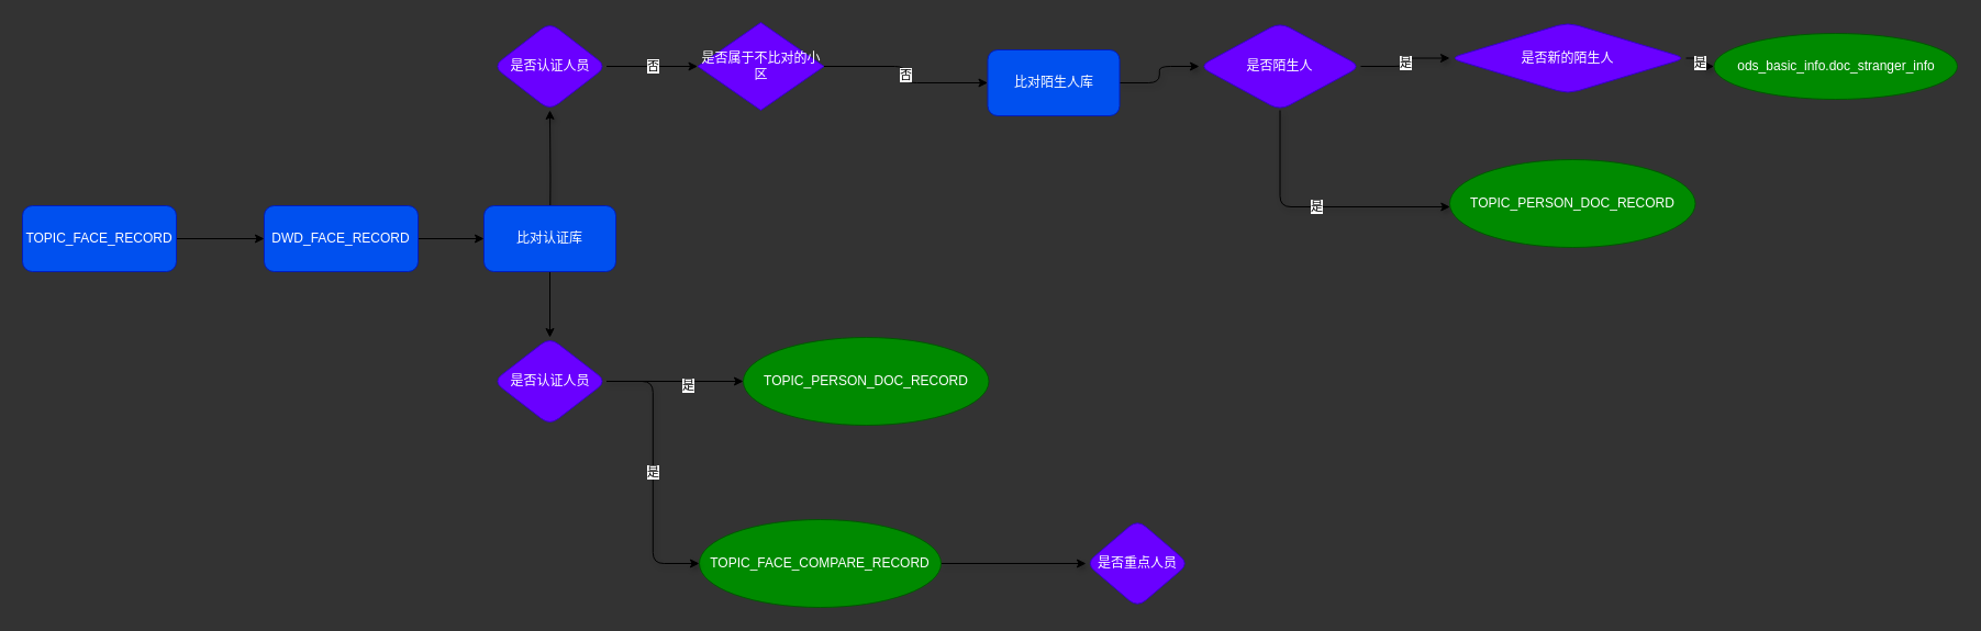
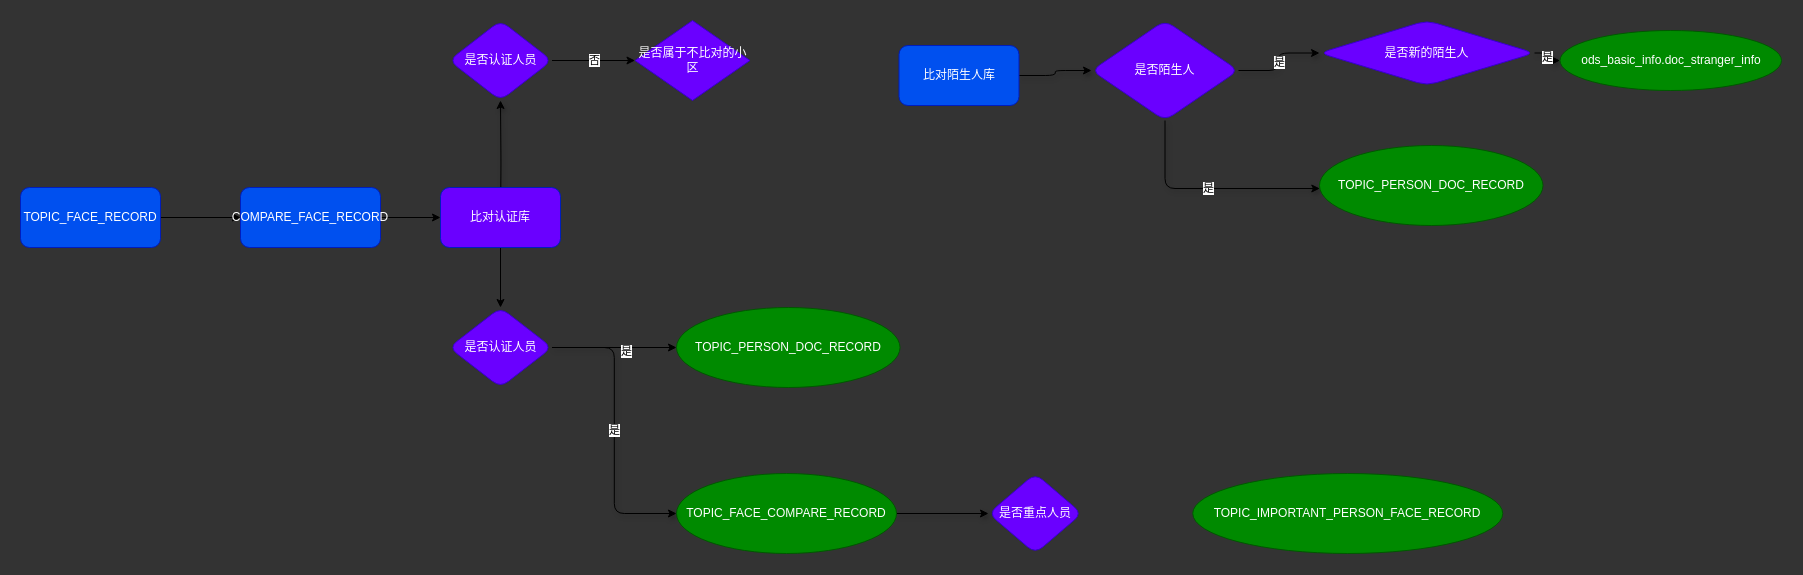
  <mxCell id="0" />
  <mxCell id="1" parent="0" />
  <mxCell id="2" value="" style="edgeStyle=none;html=1;" parent="1" source="21" edge="1"><mxGeometry relative="1" as="geometry"><mxPoint x="170" y="217" as="sourcePoint" /><mxPoint x="240" y="217" as="targetPoint" /></mxGeometry></mxCell>
  <mxCell id="3" value="" style="edgeStyle=none;html=1;" parent="1" source="20" target="6" edge="1"><mxGeometry relative="1" as="geometry"><mxPoint x="390" y="217" as="sourcePoint" /></mxGeometry></mxCell>
  <mxCell id="4" value="" style="edgeStyle=none;html=1;" parent="1" source="6" target="28" edge="1"><mxGeometry relative="1" as="geometry" /></mxCell>
  <mxCell id="5" style="edgeStyle=orthogonalEdgeStyle;html=1;exitX=0.5;exitY=0;exitDx=0;exitDy=0;shadow=1;fontColor=default;" edge="1" parent="1" target="25"><mxGeometry relative="1" as="geometry"><mxPoint x="500" y="225" as="sourcePoint" /></mxGeometry></mxCell>
- <mxCell id="6" value="比对认证库" style="whiteSpace=wrap;html=1;rounded=1;fillColor=#0050ef;fontColor=#ffffff;strokeColor=#001DBC;" parent="1" vertex="1"><mxGeometry x="440" y="187" width="120" height="60" as="geometry" /></mxCell>
+ <mxCell id="6" value="比对认证库" style="whiteSpace=wrap;html=1;rounded=1;fillColor=#6a00ff;fontColor=#ffffff;strokeColor=#001DBC;" parent="1" vertex="1"><mxGeometry x="440" y="187" width="120" height="60" as="geometry" /></mxCell>
  <mxCell id="7" style="edgeStyle=orthogonalEdgeStyle;html=1;entryX=0;entryY=0.5;entryDx=0;entryDy=0;startArrow=none;" edge="1" parent="1" source="28" target="16"><mxGeometry relative="1" as="geometry"><mxPoint x="514" y="441" as="sourcePoint" /><mxPoint x="671.5" y="537" as="targetPoint" /><Array as="points" /></mxGeometry></mxCell>
  <mxCell id="8" value="是" style="edgeLabel;html=1;align=center;verticalAlign=middle;resizable=0;points=[];" vertex="1" connectable="0" parent="7"><mxGeometry x="0.189" y="-3" relative="1" as="geometry"><mxPoint as="offset" /></mxGeometry></mxCell>
  <mxCell id="9" value="是否重点人员" style="rhombus;whiteSpace=wrap;html=1;rounded=1;fillColor=#6a00ff;fontColor=#ffffff;strokeColor=#3700CC;" parent="1" vertex="1"><mxGeometry x="988" y="473" width="93.5" height="80" as="geometry" /></mxCell>
- <mxCell id="10" value="否" style="edgeStyle=orthogonalEdgeStyle;html=1;exitX=1;exitY=0.5;exitDx=0;exitDy=0;entryX=0;entryY=0.5;entryDx=0;entryDy=0;" edge="1" parent="1" source="11" target="15"><mxGeometry relative="1" as="geometry" /></mxCell>
  <mxCell id="11" value="是否属于不比对的小区" style="rhombus;whiteSpace=wrap;html=1;fillColor=#6a00ff;fontColor=#ffffff;strokeColor=#3700CC;" parent="1" vertex="1"><mxGeometry x="634.5" y="20" width="115" height="80" as="geometry" /></mxCell>
  <mxCell id="12" value="是" style="edgeStyle=orthogonalEdgeStyle;html=1;shadow=1;fontColor=default;exitX=1;exitY=0.5;exitDx=0;exitDy=0;" edge="1" parent="1" source="30" target="23"><mxGeometry relative="1" as="geometry" /></mxCell>
  <mxCell id="13" value="是" style="edgeStyle=orthogonalEdgeStyle;html=1;shadow=1;fontColor=default;exitX=0.5;exitY=1;exitDx=0;exitDy=0;" edge="1" parent="1" source="30" target="29"><mxGeometry relative="1" as="geometry"><mxPoint x="1547.5" y="375" as="targetPoint" /><Array as="points"><mxPoint x="1165" y="188" /></Array></mxGeometry></mxCell>
  <mxCell id="14" value="" style="edgeStyle=orthogonalEdgeStyle;html=1;shadow=1;fontColor=default;" edge="1" parent="1" source="15" target="30"><mxGeometry relative="1" as="geometry" /></mxCell>
  <mxCell id="15" value="比对陌生人库" style="rounded=1;whiteSpace=wrap;html=1;fillColor=#0050ef;fontColor=#ffffff;strokeColor=#001DBC;" vertex="1" parent="1"><mxGeometry x="898.5" y="45" width="120" height="60" as="geometry" /></mxCell>
  <mxCell id="16" value="&lt;span&gt;TOPIC_PERSON_DOC_RECORD&lt;/span&gt;" style="ellipse;whiteSpace=wrap;html=1;fillColor=#008a00;fontColor=#ffffff;strokeColor=#005700;" vertex="1" parent="1"><mxGeometry x="676" y="307" width="223.5" height="80" as="geometry" /></mxCell>
  <mxCell id="17" style="edgeStyle=orthogonalEdgeStyle;html=1;exitX=1;exitY=0.5;exitDx=0;exitDy=0;shadow=1;fontColor=default;" edge="1" parent="1" source="18" target="9"><mxGeometry relative="1" as="geometry" /></mxCell>
- <mxCell id="18" value="&lt;span&gt;TOPIC_FACE_COMPARE_RECORD&lt;/span&gt;" style="ellipse;whiteSpace=wrap;html=1;fillColor=#008a00;fontColor=#ffffff;strokeColor=#005700;" vertex="1" parent="1"><mxGeometry x="636" y="473" width="220" height="80" as="geometry" /></mxCell>
- <mxCell id="20" value="DWD_FACE_RECORD" style="whiteSpace=wrap;html=1;rounded=1;fillColor=#0050ef;fontColor=#ffffff;strokeColor=#001DBC;" vertex="1" parent="1"><mxGeometry x="240" y="187" width="140" height="60" as="geometry" /></mxCell>
+ <mxCell id="18" value="&lt;span&gt;TOPIC_FACE_COMPARE_RECORD&lt;/span&gt;" style="ellipse;whiteSpace=wrap;html=1;fillColor=#008a00;fontColor=#ffffff;strokeColor=#005700;" vertex="1" parent="1"><mxGeometry x="676" y="473" width="220" height="80" as="geometry" /></mxCell>
+ <mxCell id="19" value="&lt;span&gt;TOPIC_IMPORTANT_PERSON_FACE_RECORD&lt;/span&gt;" style="ellipse;whiteSpace=wrap;html=1;fillColor=#008a00;fontColor=#ffffff;strokeColor=#005700;" vertex="1" parent="1"><mxGeometry x="1192.25" y="473" width="310" height="80" as="geometry" /></mxCell>
+ <mxCell id="20" value="COMPARE_FACE_RECORD" style="whiteSpace=wrap;html=1;rounded=1;fillColor=#0050ef;fontColor=#ffffff;strokeColor=#001DBC;" vertex="1" parent="1"><mxGeometry x="240" y="187" width="140" height="60" as="geometry" /></mxCell>
  <mxCell id="21" value="TOPIC_FACE_RECORD" style="whiteSpace=wrap;html=1;rounded=1;fillColor=#0050ef;fontColor=#ffffff;strokeColor=#001DBC;" vertex="1" parent="1"><mxGeometry x="20" y="187" width="140" height="60" as="geometry" /></mxCell>
  <mxCell id="22" value="是" style="edgeStyle=orthogonalEdgeStyle;html=1;shadow=1;fontColor=default;" edge="1" parent="1" source="23" target="24"><mxGeometry relative="1" as="geometry" /></mxCell>
  <mxCell id="23" value="是否新的陌生人" style="rhombus;whiteSpace=wrap;html=1;fillColor=#6a00ff;strokeColor=#3700CC;fontColor=#ffffff;rounded=1;" vertex="1" parent="1"><mxGeometry x="1319" y="20" width="215" height="65" as="geometry" /></mxCell>
  <mxCell id="24" value="ods_basic_info.doc_stranger_info" style="ellipse;whiteSpace=wrap;html=1;fillColor=#008a00;strokeColor=#005700;fontColor=#ffffff;rounded=1;" vertex="1" parent="1"><mxGeometry x="1559.5" y="30" width="221.5" height="60" as="geometry" /></mxCell>
  <mxCell id="25" value="是否认证人员" style="rhombus;whiteSpace=wrap;html=1;rounded=1;fillColor=#6a00ff;strokeColor=#3700CC;fontColor=#ffffff;" vertex="1" parent="1"><mxGeometry x="448.5" y="20" width="103" height="80" as="geometry" /></mxCell>
  <mxCell id="26" value="否" style="edgeStyle=none;html=1;entryX=0;entryY=0.5;entryDx=0;entryDy=0;exitX=1;exitY=0.5;exitDx=0;exitDy=0;" edge="1" parent="1" source="25" target="11"><mxGeometry relative="1" as="geometry"><mxPoint x="697" y="395" as="targetPoint" /><mxPoint x="562" y="395" as="sourcePoint" /></mxGeometry></mxCell>
  <mxCell id="27" value="是" style="edgeStyle=orthogonalEdgeStyle;html=1;exitX=1;exitY=0.5;exitDx=0;exitDy=0;entryX=0;entryY=0.5;entryDx=0;entryDy=0;shadow=1;fontColor=default;" edge="1" parent="1" source="28" target="18"><mxGeometry relative="1" as="geometry" /></mxCell>
  <mxCell id="28" value="是否认证人员" style="rhombus;whiteSpace=wrap;html=1;rounded=1;fillColor=#6a00ff;strokeColor=#3700CC;fontColor=#ffffff;" parent="1" vertex="1"><mxGeometry x="448.5" y="307" width="103" height="80" as="geometry" /></mxCell>
  <mxCell id="29" value="&lt;span&gt;TOPIC_PERSON_DOC_RECORD&lt;/span&gt;" style="ellipse;whiteSpace=wrap;html=1;fillColor=#008a00;fontColor=#ffffff;strokeColor=#005700;" vertex="1" parent="1"><mxGeometry x="1319" y="145" width="223.5" height="80" as="geometry" /></mxCell>
- <mxCell id="30" value="是否陌生人" style="rhombus;whiteSpace=wrap;html=1;fillColor=#6a00ff;strokeColor=#3700CC;fontColor=#ffffff;rounded=1;" vertex="1" parent="1"><mxGeometry x="1091" y="20" width="147" height="80" as="geometry" /></mxCell>
+ <mxCell id="30" value="是否陌生人" style="rhombus;whiteSpace=wrap;html=1;fillColor=#6a00ff;strokeColor=#3700CC;fontColor=#ffffff;rounded=1;" vertex="1" parent="1"><mxGeometry x="1091" y="20" width="147" height="100" as="geometry" /></mxCell>
